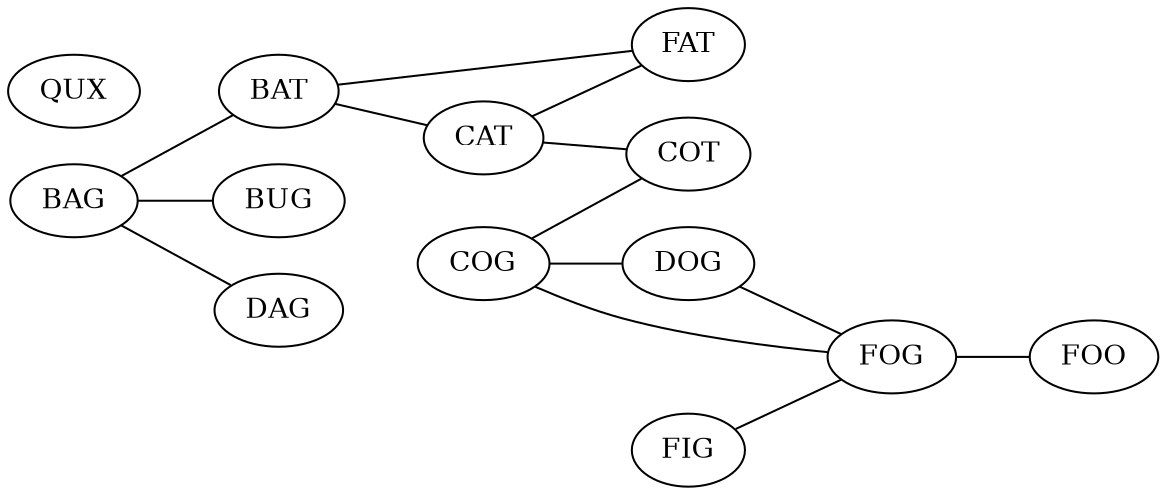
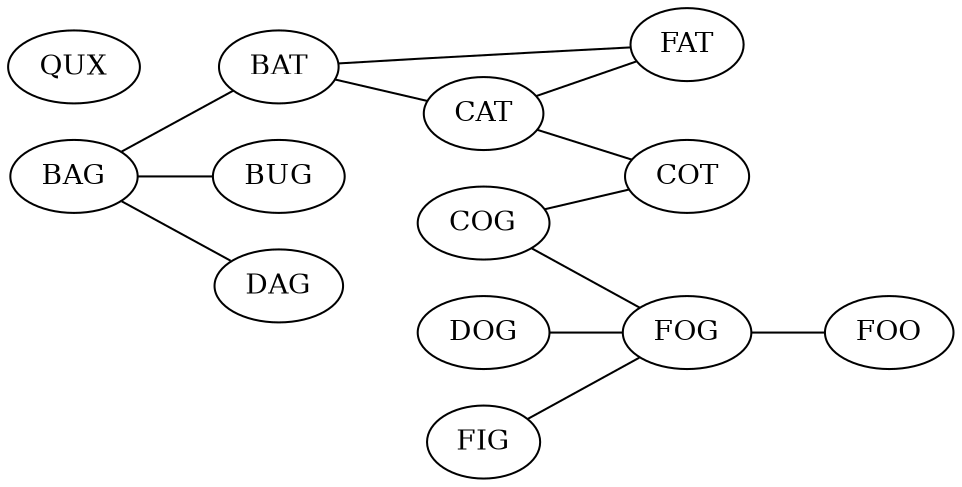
  digraph {
    rankdir=LR
    edge [dir=none]
    BAG
    BAT
    BUG
    DAG
    CAT
    FAT
    COT
    DOG
    FOG
    COG
    FOO
    FIG
    QUX
    BAG -> BAT
    BAG -> BUG
    BAG -> DAG
    BAT -> CAT
    BAT -> FAT
    CAT -> FAT
    CAT -> COT
    DOG -> FOG
    FOG -> FOO
    COG -> COT
-   COG -> DOG
    COG -> FOG
    FIG -> FOG
  }
